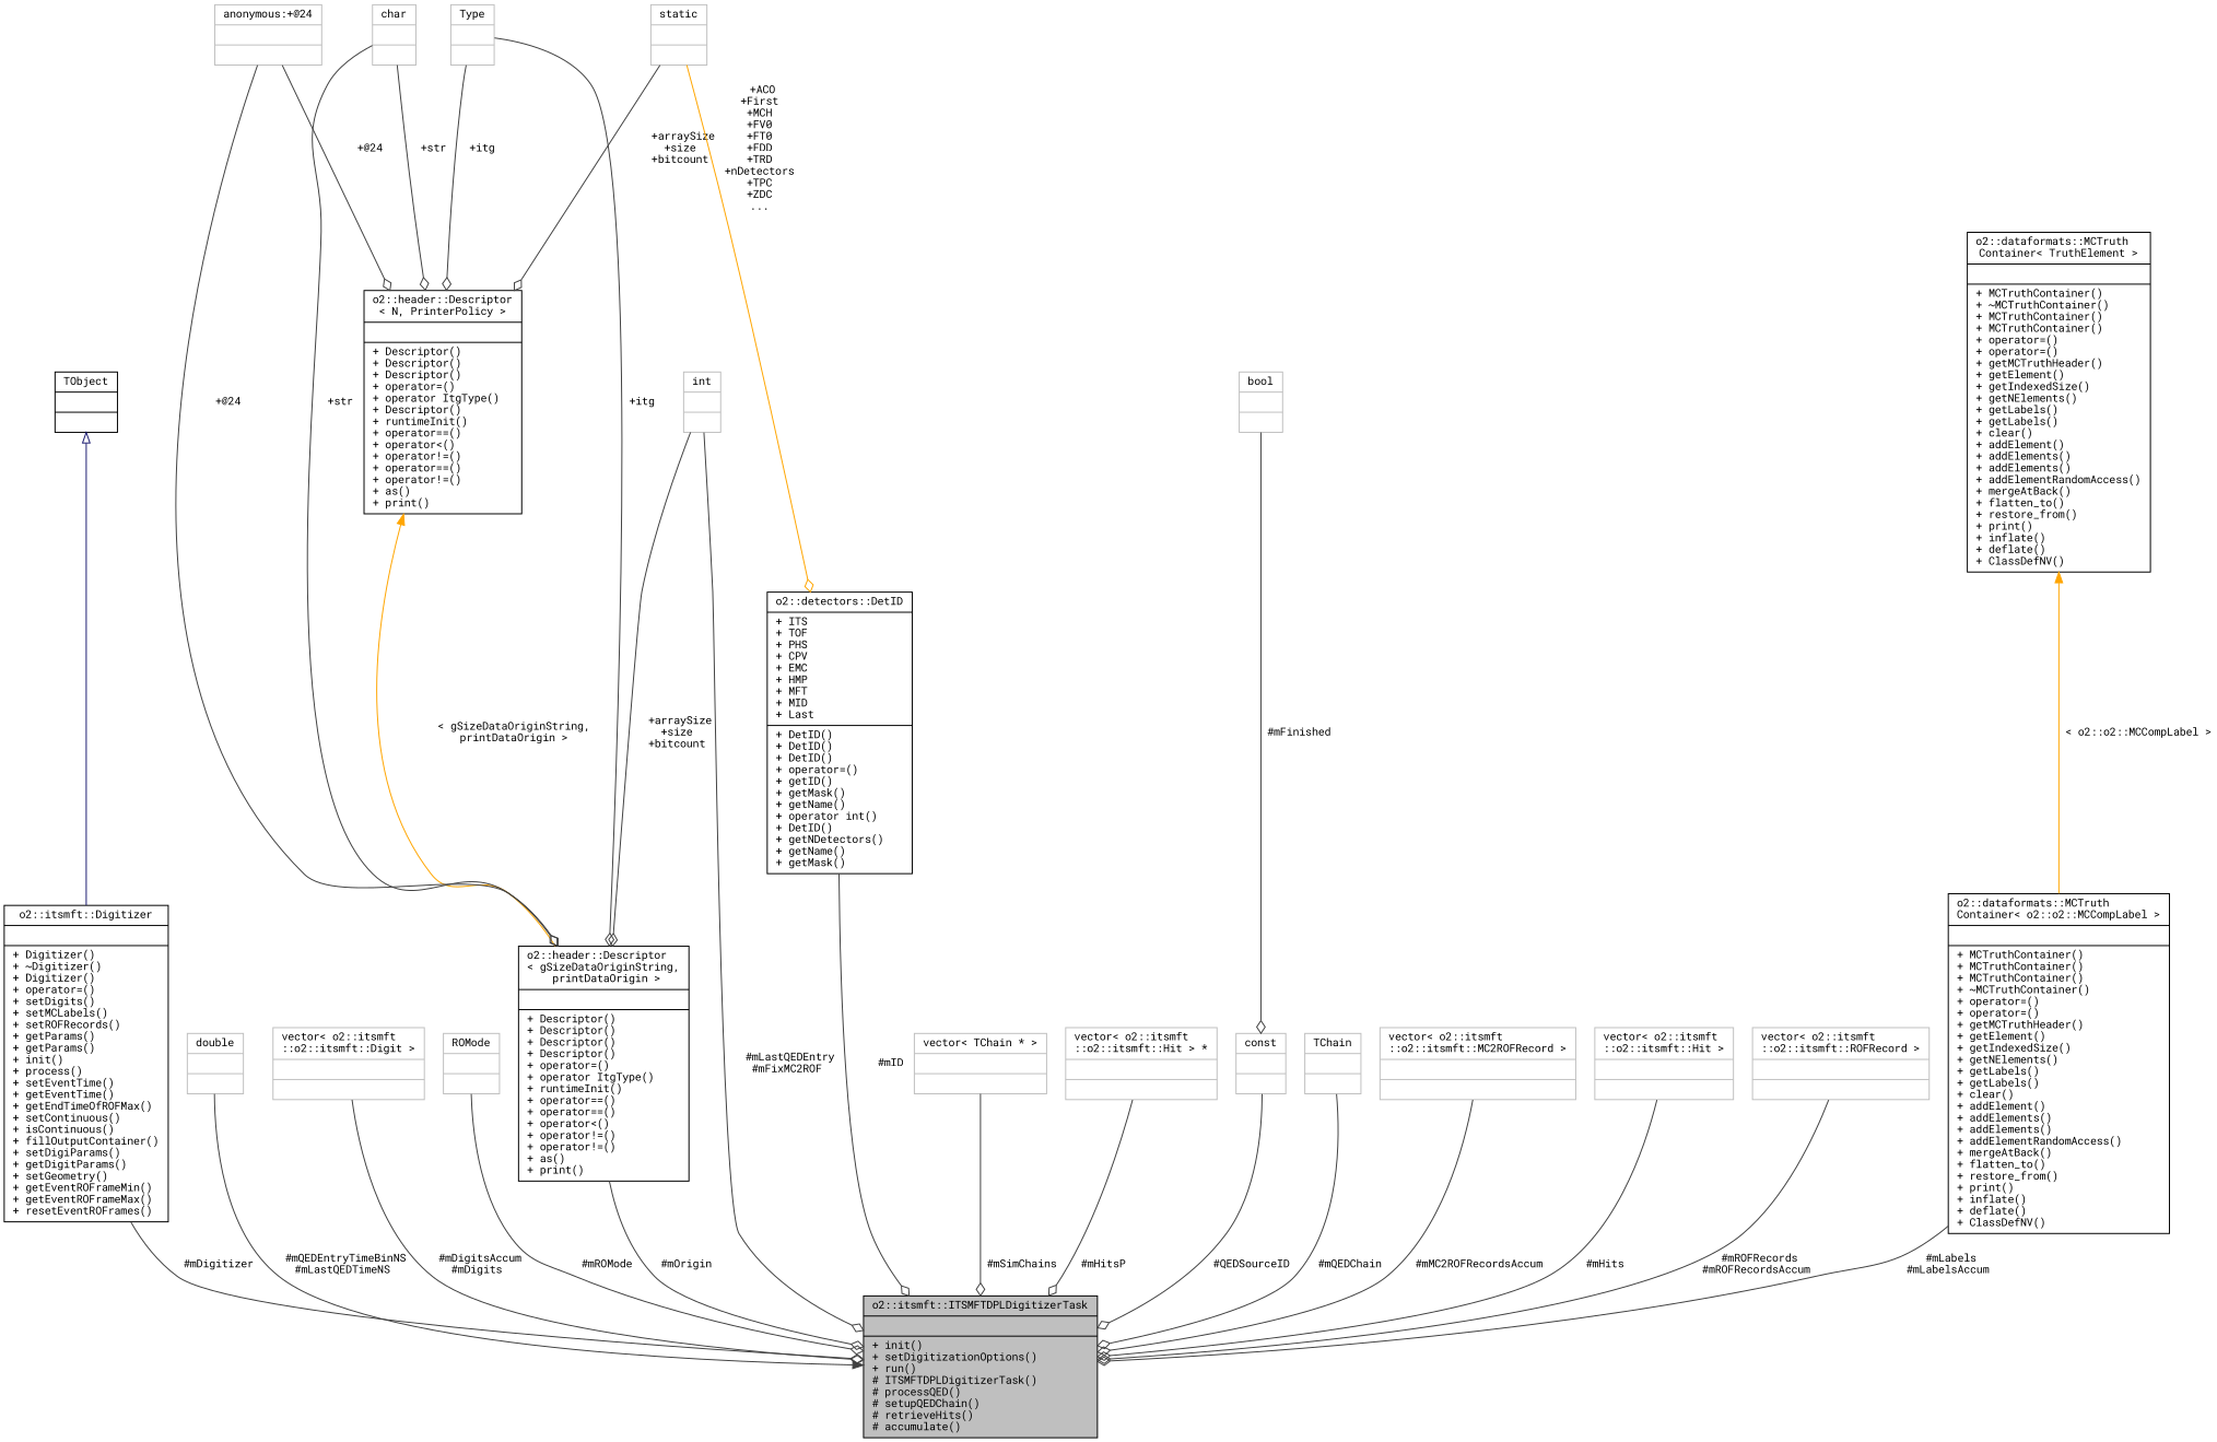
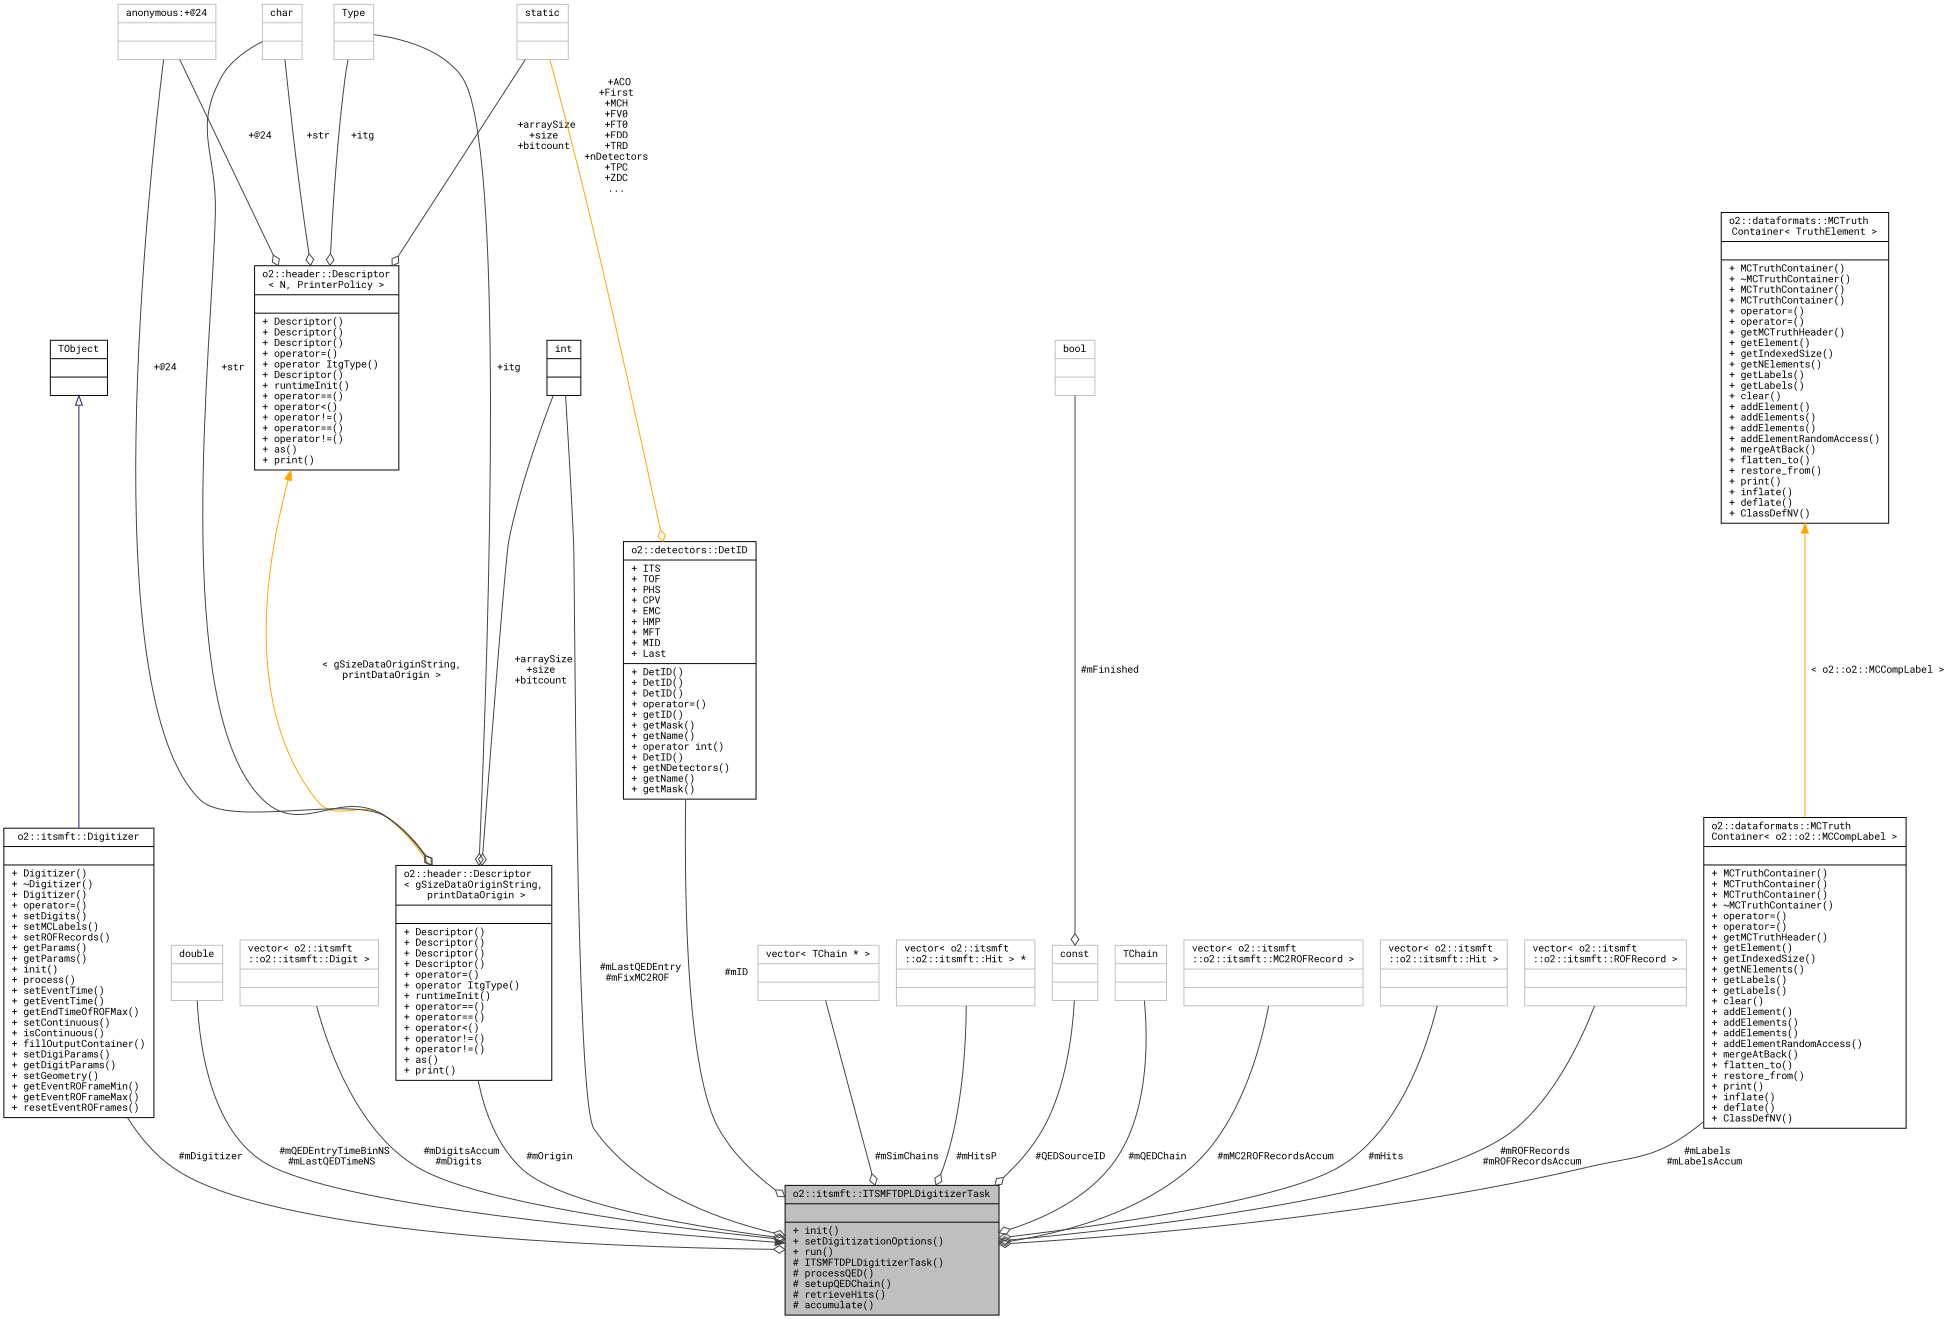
  digraph {
    fontname="Roboto Mono"
    node [color=grey75 fontname="Roboto Mono" fontsize=10 shape=record]
    edge [arrowhead=odiamond color=grey25 fontname="Roboto Mono" fontsize=10 labelfontname=Helvetica labelfontsize=10 style=solid]
    n1 [color=black fillcolor=grey75 fontcolor=black height=0.2 label="{o2::itsmft::ITSMFTDPLDigitizerTask\n||+ init()\l+ setDigitizationOptions()\l+ run()\l# ITSMFTDPLDigitizerTask()\l# processQED()\l# setupQEDChain()\l# retrieveHits()\l# accumulate()\l}" style=filled width=0.4]
    n2 [color=black height=0.2 label="{o2::itsmft::Digitizer\n||+ Digitizer()\l+ ~Digitizer()\l+ Digitizer()\l+ operator=()\l+ setDigits()\l+ setMCLabels()\l+ setROFRecords()\l+ getParams()\l+ getParams()\l+ init()\l+ process()\l+ setEventTime()\l+ getEventTime()\l+ getEndTimeOfROFMax()\l+ setContinuous()\l+ isContinuous()\l+ fillOutputContainer()\l+ setDigiParams()\l+ getDigitParams()\l+ setGeometry()\l+ getEventROFrameMin()\l+ getEventROFrameMax()\l+ resetEventROFrames()\l}" width=0.4]
    n3 [color=black height=0.2 label="{TObject\n||}" width=0.4]
    n4 [height=0.2 label="{double\n||}" width=0.4]
    n5 [height=0.2 label="{vector\< o2::itsmft\l::o2::itsmft::Digit \>\n||}" width=0.4]
-   n6 [height=0.2 label="{ROMode\n||}" width=0.4]
    n7 [color=black height=0.2 label="{o2::header::Descriptor\l\< gSizeDataOriginString,\l printDataOrigin \>\n||+ Descriptor()\l+ Descriptor()\l+ Descriptor()\l+ Descriptor()\l+ operator=()\l+ operator ItgType()\l+ runtimeInit()\l+ operator==()\l+ operator==()\l+ operator\<()\l+ operator!=()\l+ operator!=()\l+ as()\l+ print()\l}" width=0.4]
    n8 [height=0.2 label="{Type\n||}" width=0.4]
    n9 [color=black height=0.2 label="{o2::header::Descriptor\l\< N, PrinterPolicy \>\n||+ Descriptor()\l+ Descriptor()\l+ Descriptor()\l+ operator=()\l+ operator ItgType()\l+ Descriptor()\l+ runtimeInit()\l+ operator==()\l+ operator\<()\l+ operator!=()\l+ operator==()\l+ operator!=()\l+ as()\l+ print()\l}" width=0.4]
    n10 [height=0.2 label="{char\n||}" width=0.4]
-   n11 [height=0.2 label="{int\n||}" width=0.4]
+   n11 [color=black height=0.2 label="{int\n||}" width=0.4]
    n12 [height=0.2 label="{anonymous:+@24\n||}" width=0.4]
    n13 [height=0.2 label="{static\n||}" width=0.4]
    n14 [color=black height=0.2 label="{o2::detectors::DetID\n|+ ITS\l+ TOF\l+ PHS\l+ CPV\l+ EMC\l+ HMP\l+ MFT\l+ MID\l+ Last\l|+ DetID()\l+ DetID()\l+ DetID()\l+ operator=()\l+ getID()\l+ getMask()\l+ getName()\l+ operator int()\l+ DetID()\l+ getNDetectors()\l+ getName()\l+ getMask()\l}" width=0.4]
    n15 [height=0.2 label="{vector\< TChain * \>\n||}" width=0.4]
    n16 [height=0.2 label="{vector\< o2::itsmft\l::o2::itsmft::Hit \> *\n||}" width=0.4]
    n17 [height=0.2 label="{bool\n||}" width=0.4]
    n18 [height=0.2 label="{const\n||}" width=0.4]
    n19 [height=0.2 label="{TChain\n||}" width=0.4]
    n20 [height=0.2 label="{vector\< o2::itsmft\l::o2::itsmft::MC2ROFRecord \>\n||}" width=0.4]
    n21 [height=0.2 label="{vector\< o2::itsmft\l::o2::itsmft::Hit \>\n||}" width=0.4]
    n22 [height=0.2 label="{vector\< o2::itsmft\l::o2::itsmft::ROFRecord \>\n||}" width=0.4]
    n23 [color=black height=0.2 label="{o2::dataformats::MCTruth\lContainer\< o2::o2::MCCompLabel \>\n||+ MCTruthContainer()\l+ MCTruthContainer()\l+ MCTruthContainer()\l+ ~MCTruthContainer()\l+ operator=()\l+ operator=()\l+ getMCTruthHeader()\l+ getElement()\l+ getIndexedSize()\l+ getNElements()\l+ getLabels()\l+ getLabels()\l+ clear()\l+ addElement()\l+ addElements()\l+ addElements()\l+ addElementRandomAccess()\l+ mergeAtBack()\l+ flatten_to()\l+ restore_from()\l+ print()\l+ inflate()\l+ deflate()\l+ ClassDefNV()\l}" width=0.4]
    n24 [color=black height=0.2 label="{o2::dataformats::MCTruth\lContainer\< TruthElement \>\n||+ MCTruthContainer()\l+ ~MCTruthContainer()\l+ MCTruthContainer()\l+ MCTruthContainer()\l+ operator=()\l+ operator=()\l+ getMCTruthHeader()\l+ getElement()\l+ getIndexedSize()\l+ getNElements()\l+ getLabels()\l+ getLabels()\l+ clear()\l+ addElement()\l+ addElements()\l+ addElements()\l+ addElementRandomAccess()\l+ mergeAtBack()\l+ flatten_to()\l+ restore_from()\l+ print()\l+ inflate()\l+ deflate()\l+ ClassDefNV()\l}" width=0.4]
    n2 -> n1 [label=" #mDigitizer"]
    n3 -> n2 [arrowtail=onormal color=midnightblue dir=back arrowhead=""]
    n4 -> n1 [arrowhead=normal label=" #mQEDEntryTimeBinNS\n#mLastQEDTimeNS"]
    n5 -> n1 [label=" #mDigitsAccum\n#mDigits"]
-   n6 -> n1 [label=" #mROMode"]
    n7 -> n1 [label=" #mOrigin"]
    n8 -> n7 [label=" +itg"]
    n8 -> n9 [label=" +itg"]
    n9 -> n7 [color=orange dir=back label=" \< gSizeDataOriginString,\l printDataOrigin \>" arrowhead=""]
    n10 -> n7 [label=" +str"]
    n10 -> n9 [label=" +str"]
    n11 -> n1 [label=" #mLastQEDEntry\n#mFixMC2ROF"]
    n11 -> n7 [label=" +arraySize\n+size\n+bitcount"]
    n12 -> n7 [label=" +@24"]
    n12 -> n9 [label=" +@24"]
    n13 -> n9 [label=" +arraySize\n+size\n+bitcount"]
    n13 -> n14 [color=orange label=" +ACO\n+First\n+MCH\n+FV0\n+FT0\n+FDD\n+TRD\n+nDetectors\n+TPC\n+ZDC\n..."]
    n14 -> n1 [label=" #mID"]
    n15 -> n1 [label=" #mSimChains"]
    n16 -> n1 [label=" #mHitsP"]
    n17 -> n18 [label=" #mFinished"]
    n18 -> n1 [label=" #QEDSourceID"]
    n19 -> n1 [label=" #mQEDChain"]
    n20 -> n1 [label=" #mMC2ROFRecordsAccum"]
    n21 -> n1 [label=" #mHits"]
    n22 -> n1 [label=" #mROFRecords\n#mROFRecordsAccum"]
    n23 -> n1 [label=" #mLabels\n#mLabelsAccum"]
    n24 -> n23 [color=orange dir=back label=" \< o2::o2::MCCompLabel \>" arrowhead=""]
  }
